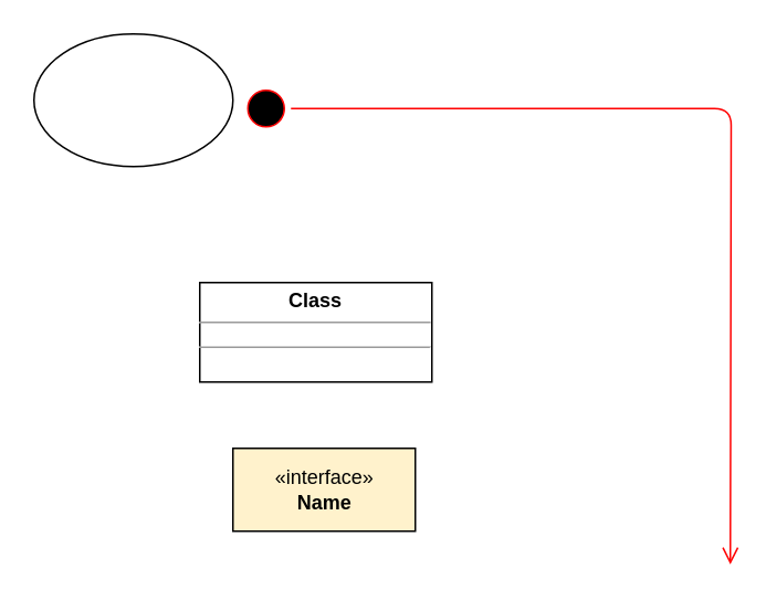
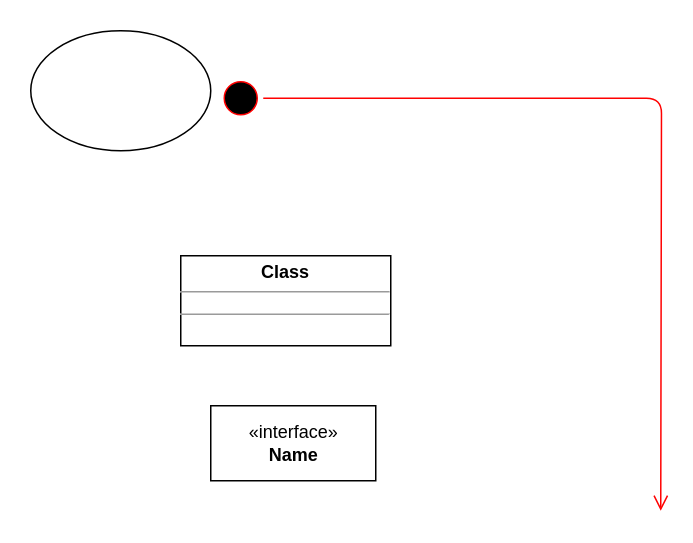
  <mxCell id="0" />
  <mxCell id="1" parent="0" />
  <mxCell id="2" value="&lt;p style=&quot;margin:0px;margin-top:4px;text-align:center;&quot;&gt;&lt;b&gt;Class&lt;/b&gt;&lt;/p&gt;&lt;hr size=&quot;1&quot;/&gt;&lt;div style=&quot;height:2px;&quot;&gt;&lt;/div&gt;&lt;hr size=&quot;1&quot;/&gt;&lt;div style=&quot;height:2px;&quot;&gt;&lt;/div&gt;" style="verticalAlign=top;align=left;overflow=fill;fontSize=12;fontFamily=Helvetica;html=1;" parent="1" vertex="1"><mxGeometry x="120" y="170" width="140" height="60" as="geometry" /></mxCell>
- <mxCell id="3" value="&amp;laquo;interface&amp;raquo;&lt;br&gt;&lt;b&gt;Name&lt;/b&gt;" style="html=1;fillColor=#fff2cc;" parent="1" vertex="1"><mxGeometry x="140" y="270" width="110" height="50" as="geometry" /></mxCell>
+ <mxCell id="3" value="&amp;laquo;interface&amp;raquo;&lt;br&gt;&lt;b&gt;Name&lt;/b&gt;" style="html=1;" parent="1" vertex="1"><mxGeometry x="140" y="270" width="110" height="50" as="geometry" /></mxCell>
  <mxCell id="4" value="" style="ellipse;html=1;shape=startState;fillColor=#000000;strokeColor=#ff0000;" parent="1" vertex="1"><mxGeometry x="145" y="50" width="30" height="30" as="geometry" /></mxCell>
  <mxCell id="5" value="" style="edgeStyle=orthogonalEdgeStyle;html=1;verticalAlign=bottom;endArrow=open;endSize=8;strokeColor=#ff0000;" parent="1" source="4" edge="1"><mxGeometry relative="1" as="geometry"><mxPoint x="440" y="340" as="targetPoint" /></mxGeometry></mxCell>
  <mxCell id="6" value="" style="ellipse;whiteSpace=wrap;html=1;" parent="1" vertex="1"><mxGeometry x="20" y="20" width="120" height="80" as="geometry" /></mxCell>
  <mxCell id="7" value="Untitled Layer" parent="0" />
